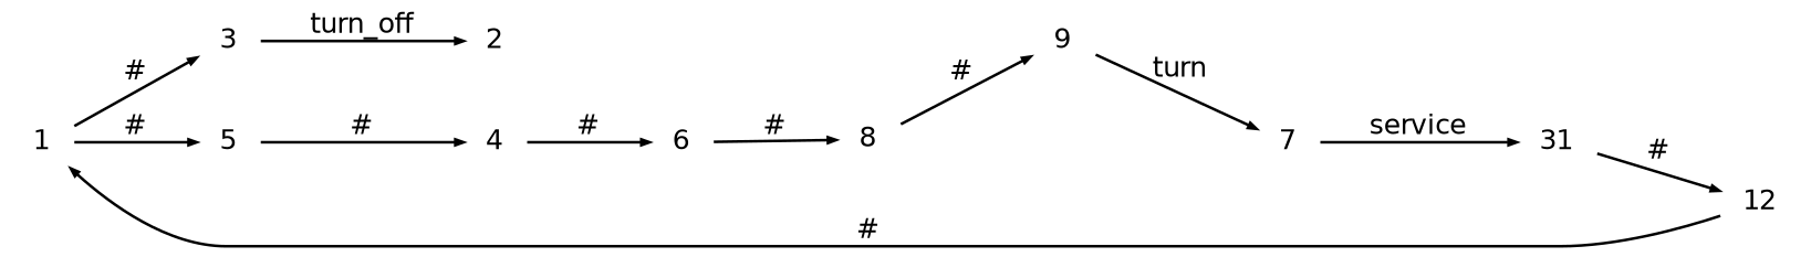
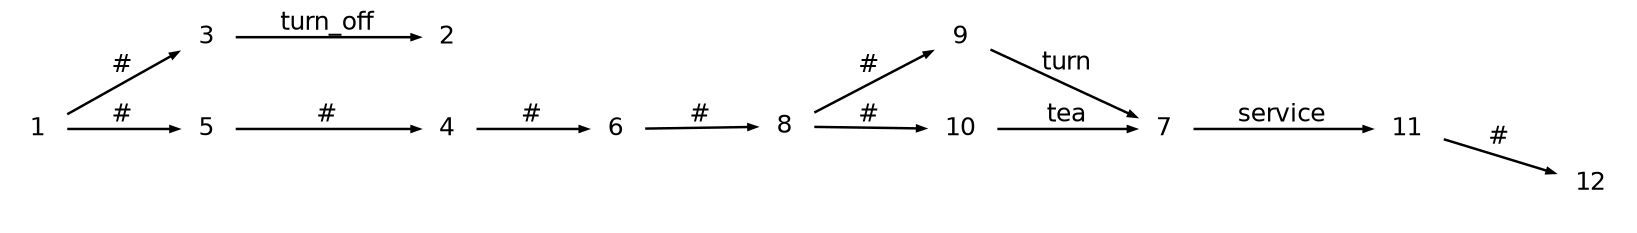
  digraph {
    rankdir=LR
    node [fontname=Helvetica fontsize=10 shape=plaintext]
    edge [arrowsize=0.3 fontname=Helvetica fontsize=10]
    1 [height=.2 width=.3]
    3 [height=.2 width=.3]
    5 [height=.2 width=.3]
    2 [height=.2 width=.3]
    4 [height=.2 width=.3]
    6 [height=.2 width=.3]
    8 [height=.2 width=.3]
    9 [height=.2 width=.3]
+   10 [height=.2 width=.3]
    7 [height=.2 width=.3]
-   11 [height=.2 width=.3 label=31]
+   11 [height=.2 width=.3]
    12 [height=.2 width=.3]
    1 -> 3 [label="#"]
    1 -> 5 [label="#"]
    3 -> 2 [label=turn_off]
    5 -> 4 [label="#"]
    4 -> 6 [label="#"]
    6 -> 8 [label="#"]
    8 -> 9 [label="#"]
+   8 -> 10 [label="#"]
    9 -> 7 [label=turn]
+   10 -> 7 [label=tea]
    7 -> 11 [label=service]
    11 -> 12 [label="#"]
-   12 -> 1 [label="#"]
  }
